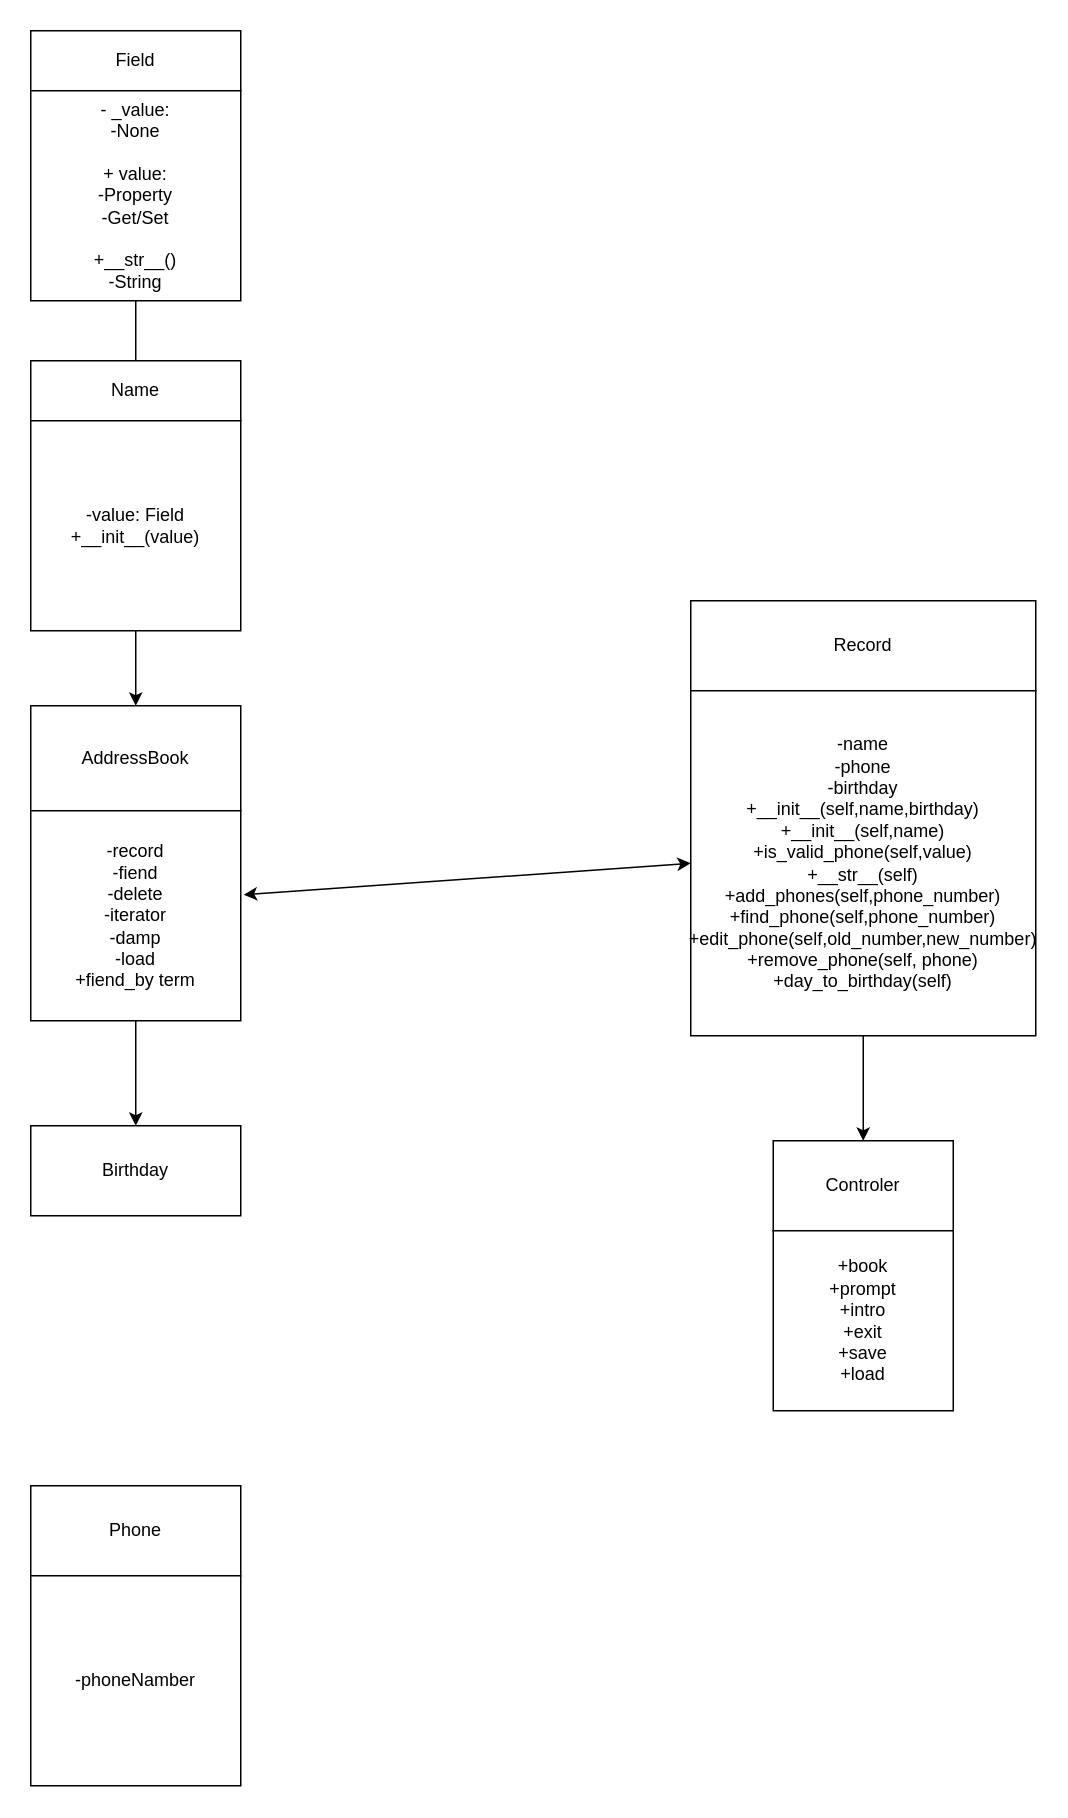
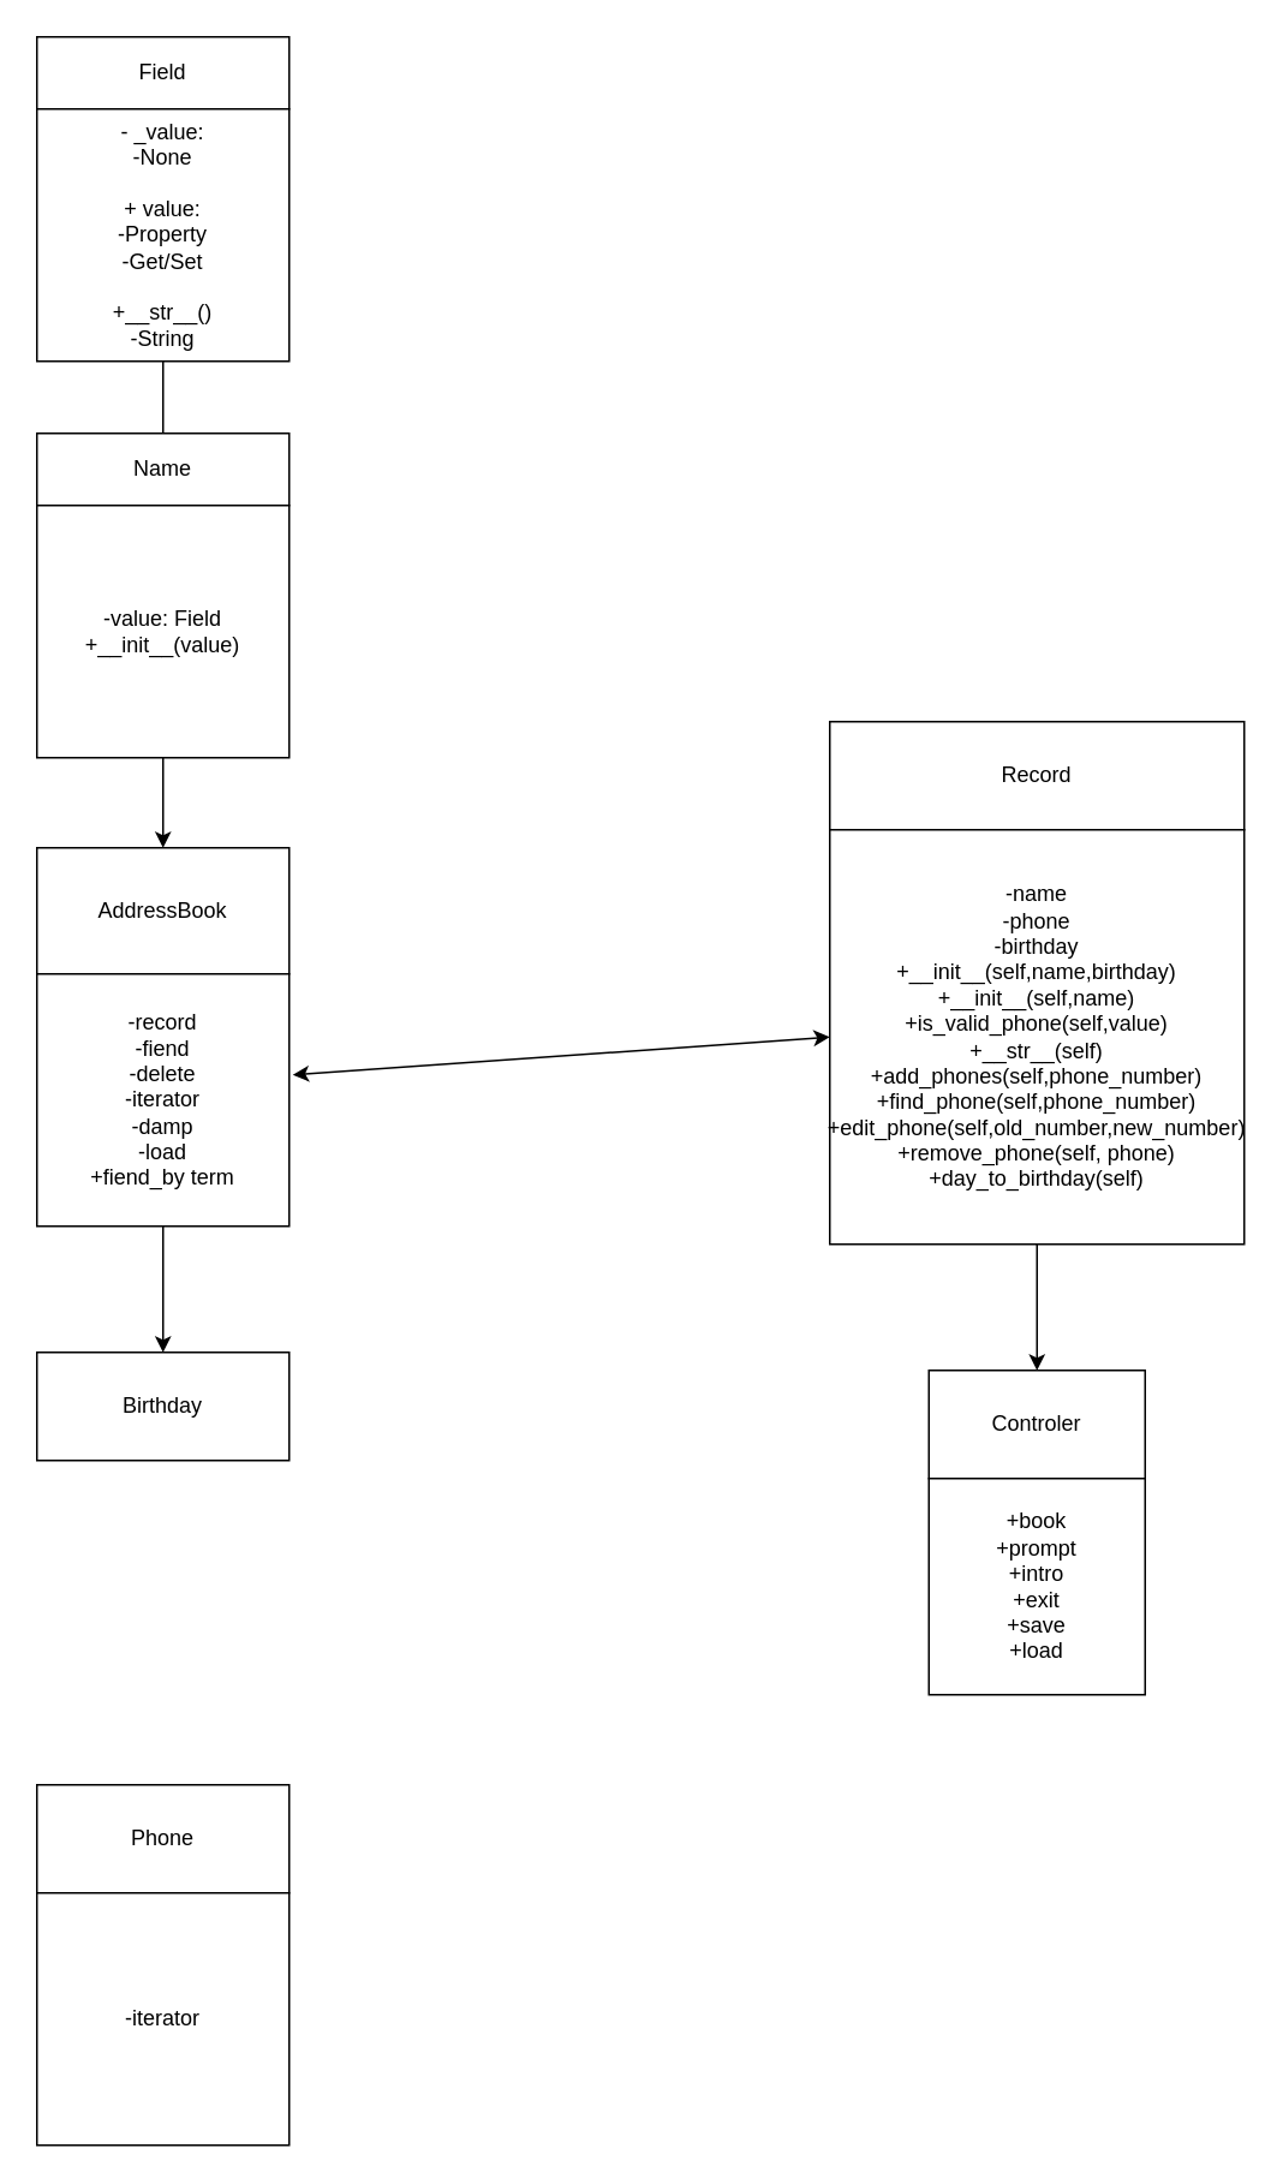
  <mxCell id="0" />
  <mxCell id="1" parent="0" />
  <mxCell id="2" value="Field" style="whiteSpace=wrap;html=1;" vertex="1" parent="1"><mxGeometry y="20" width="140" height="40" as="geometry" x="20" /></mxCell>
  <mxCell id="3" value="" style="edgeStyle=orthogonalEdgeStyle;rounded=0;orthogonalLoop=1;jettySize=auto;html=1;" edge="1" parent="1" source="4" target="20"><mxGeometry relative="1" as="geometry" /></mxCell>
  <mxCell id="4" value="- _value:&lt;br&gt;-None&lt;br&gt;&lt;br&gt;+ value:&lt;br&gt;-Property&lt;br&gt;-Get/Set&lt;br&gt;&lt;br&gt;+__str__()&lt;br&gt;-String&lt;br&gt;" style="whiteSpace=wrap;html=1;aspect=fixed;" vertex="1" parent="1"><mxGeometry y="60" width="140" height="140" as="geometry" x="20" /></mxCell>
  <mxCell id="5" value="Birthday" style="rounded=0;whiteSpace=wrap;html=1;" vertex="1" parent="1"><mxGeometry y="750" width="140" height="60" as="geometry" x="20" /></mxCell>
  <mxCell id="6" style="edgeStyle=orthogonalEdgeStyle;rounded=0;orthogonalLoop=1;jettySize=auto;html=1;" edge="1" parent="1" source="20" target="7"><mxGeometry relative="1" as="geometry"><mxPoint x="90" y="680" as="targetPoint" /></mxGeometry></mxCell>
  <mxCell id="7" value="AddressBook" style="rounded=0;whiteSpace=wrap;html=1;" vertex="1" parent="1"><mxGeometry y="470" width="140" height="70" as="geometry" x="20" /></mxCell>
  <mxCell id="8" style="edgeStyle=orthogonalEdgeStyle;rounded=0;orthogonalLoop=1;jettySize=auto;html=1;exitX=0.5;exitY=1;exitDx=0;exitDy=0;entryX=0.5;entryY=0;entryDx=0;entryDy=0;" edge="1" parent="1" source="9" target="5"><mxGeometry relative="1" as="geometry" /></mxCell>
  <mxCell id="9" value="-record&lt;br&gt;-fiend&lt;br&gt;-delete&lt;br&gt;-iterator&lt;br&gt;-damp&lt;br&gt;-load&lt;br&gt;+fiend_by term" style="whiteSpace=wrap;html=1;aspect=fixed;" vertex="1" parent="1"><mxGeometry y="540" width="140" height="140" as="geometry" x="20" /></mxCell>
  <mxCell id="10" value="" style="edgeStyle=orthogonalEdgeStyle;rounded=0;orthogonalLoop=1;jettySize=auto;html=1;" edge="1" parent="1" source="11" target="20"><mxGeometry relative="1" as="geometry" /></mxCell>
  <mxCell id="11" value="Name" style="rounded=0;whiteSpace=wrap;html=1;" vertex="1" parent="1"><mxGeometry y="240" width="140" height="40" as="geometry" x="20" /></mxCell>
  <mxCell id="12" value="Phone" style="rounded=0;whiteSpace=wrap;html=1;" vertex="1" parent="1"><mxGeometry y="990" width="140" height="60" as="geometry" x="20" /></mxCell>
- <mxCell id="13" value="-phoneNamber" style="whiteSpace=wrap;html=1;aspect=fixed;" vertex="1" parent="1"><mxGeometry y="1050" width="140" height="140" as="geometry" x="20" /></mxCell>
+ <mxCell id="13" value="-iterator" style="whiteSpace=wrap;html=1;aspect=fixed;" vertex="1" parent="1"><mxGeometry y="1050" width="140" height="140" as="geometry" x="20" /></mxCell>
  <mxCell id="14" value="Record" style="rounded=0;whiteSpace=wrap;html=1;" vertex="1" parent="1"><mxGeometry x="460" y="400" width="230" height="60" as="geometry" /></mxCell>
  <mxCell id="15" style="edgeStyle=orthogonalEdgeStyle;rounded=0;orthogonalLoop=1;jettySize=auto;html=1;" edge="1" parent="1" source="16" target="17"><mxGeometry relative="1" as="geometry"><mxPoint x="530" y="840" as="targetPoint" /></mxGeometry></mxCell>
  <mxCell id="16" value="-name&lt;br&gt;-phone&lt;br&gt;-birthday&lt;br&gt;+__init__(self,name,birthday)&lt;br&gt;+__init__(self,name)&lt;br&gt;+is_valid_phone(self,value)&lt;br&gt;+__str__(self)&lt;br&gt;+add_phones(self,phone_number)&lt;br&gt;+find_phone(self,phone_number)&lt;br&gt;+edit_phone(self,old_number,new_number)&lt;br&gt;+remove_phone(self, phone)&lt;br&gt;+day_to_birthday(self)" style="whiteSpace=wrap;html=1;aspect=fixed;" vertex="1" parent="1"><mxGeometry x="460" y="460" width="230" height="230" as="geometry" /></mxCell>
  <mxCell id="17" value="Controler" style="rounded=0;whiteSpace=wrap;html=1;" vertex="1" parent="1"><mxGeometry x="515" y="760" width="120" height="60" as="geometry" /></mxCell>
  <mxCell id="18" value="+book&lt;br&gt;+prompt&lt;br&gt;+intro&lt;br&gt;+exit&lt;br&gt;+save&lt;br&gt;+load&lt;br&gt;" style="whiteSpace=wrap;html=1;aspect=fixed;" vertex="1" parent="1"><mxGeometry x="515" y="820" width="120" height="120" as="geometry" /></mxCell>
  <mxCell id="19" value="" style="endArrow=classic;startArrow=classic;html=1;rounded=0;exitX=1.014;exitY=0.4;exitDx=0;exitDy=0;exitPerimeter=0;entryX=0;entryY=0.5;entryDx=0;entryDy=0;" edge="1" parent="1" source="9" target="16"><mxGeometry width="50" height="50" relative="1" as="geometry"><mxPoint x="410" y="700" as="sourcePoint" /><mxPoint x="460" y="650" as="targetPoint" /></mxGeometry></mxCell>
  <mxCell id="20" value="-value: Field&lt;br&gt;+__init__(value)" style="whiteSpace=wrap;html=1;aspect=fixed;" vertex="1" parent="1"><mxGeometry y="280" width="140" height="140" as="geometry" x="20" /></mxCell>
